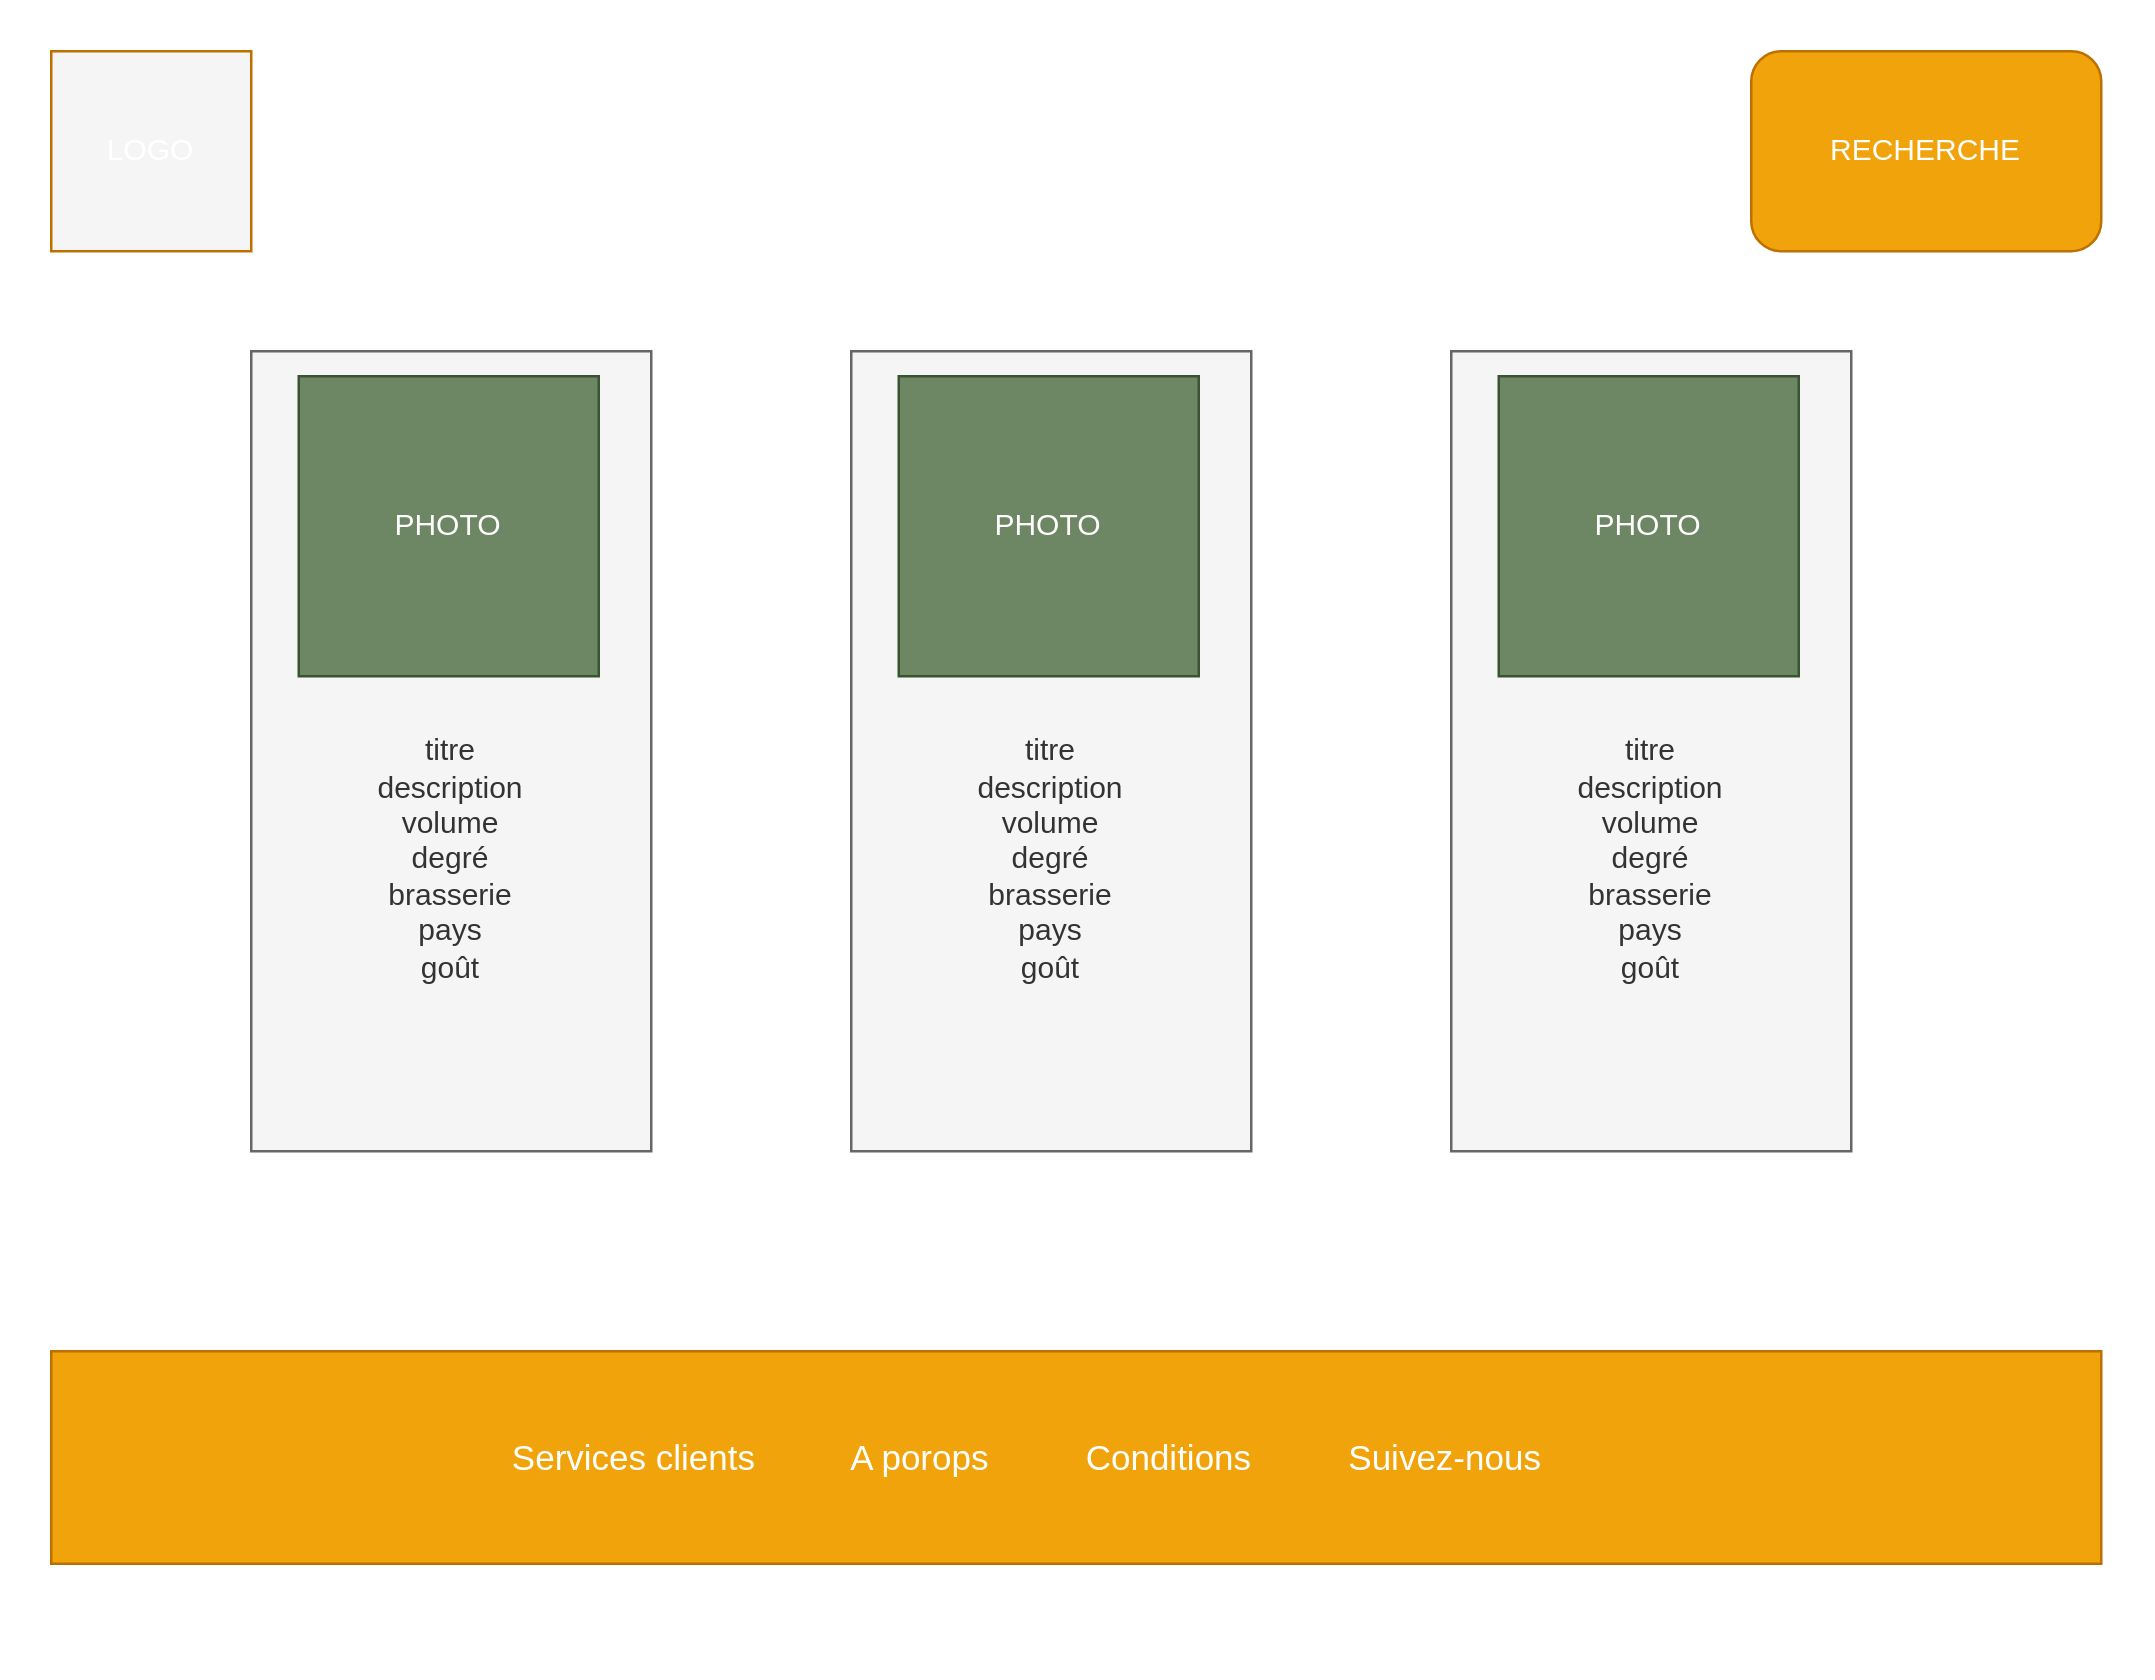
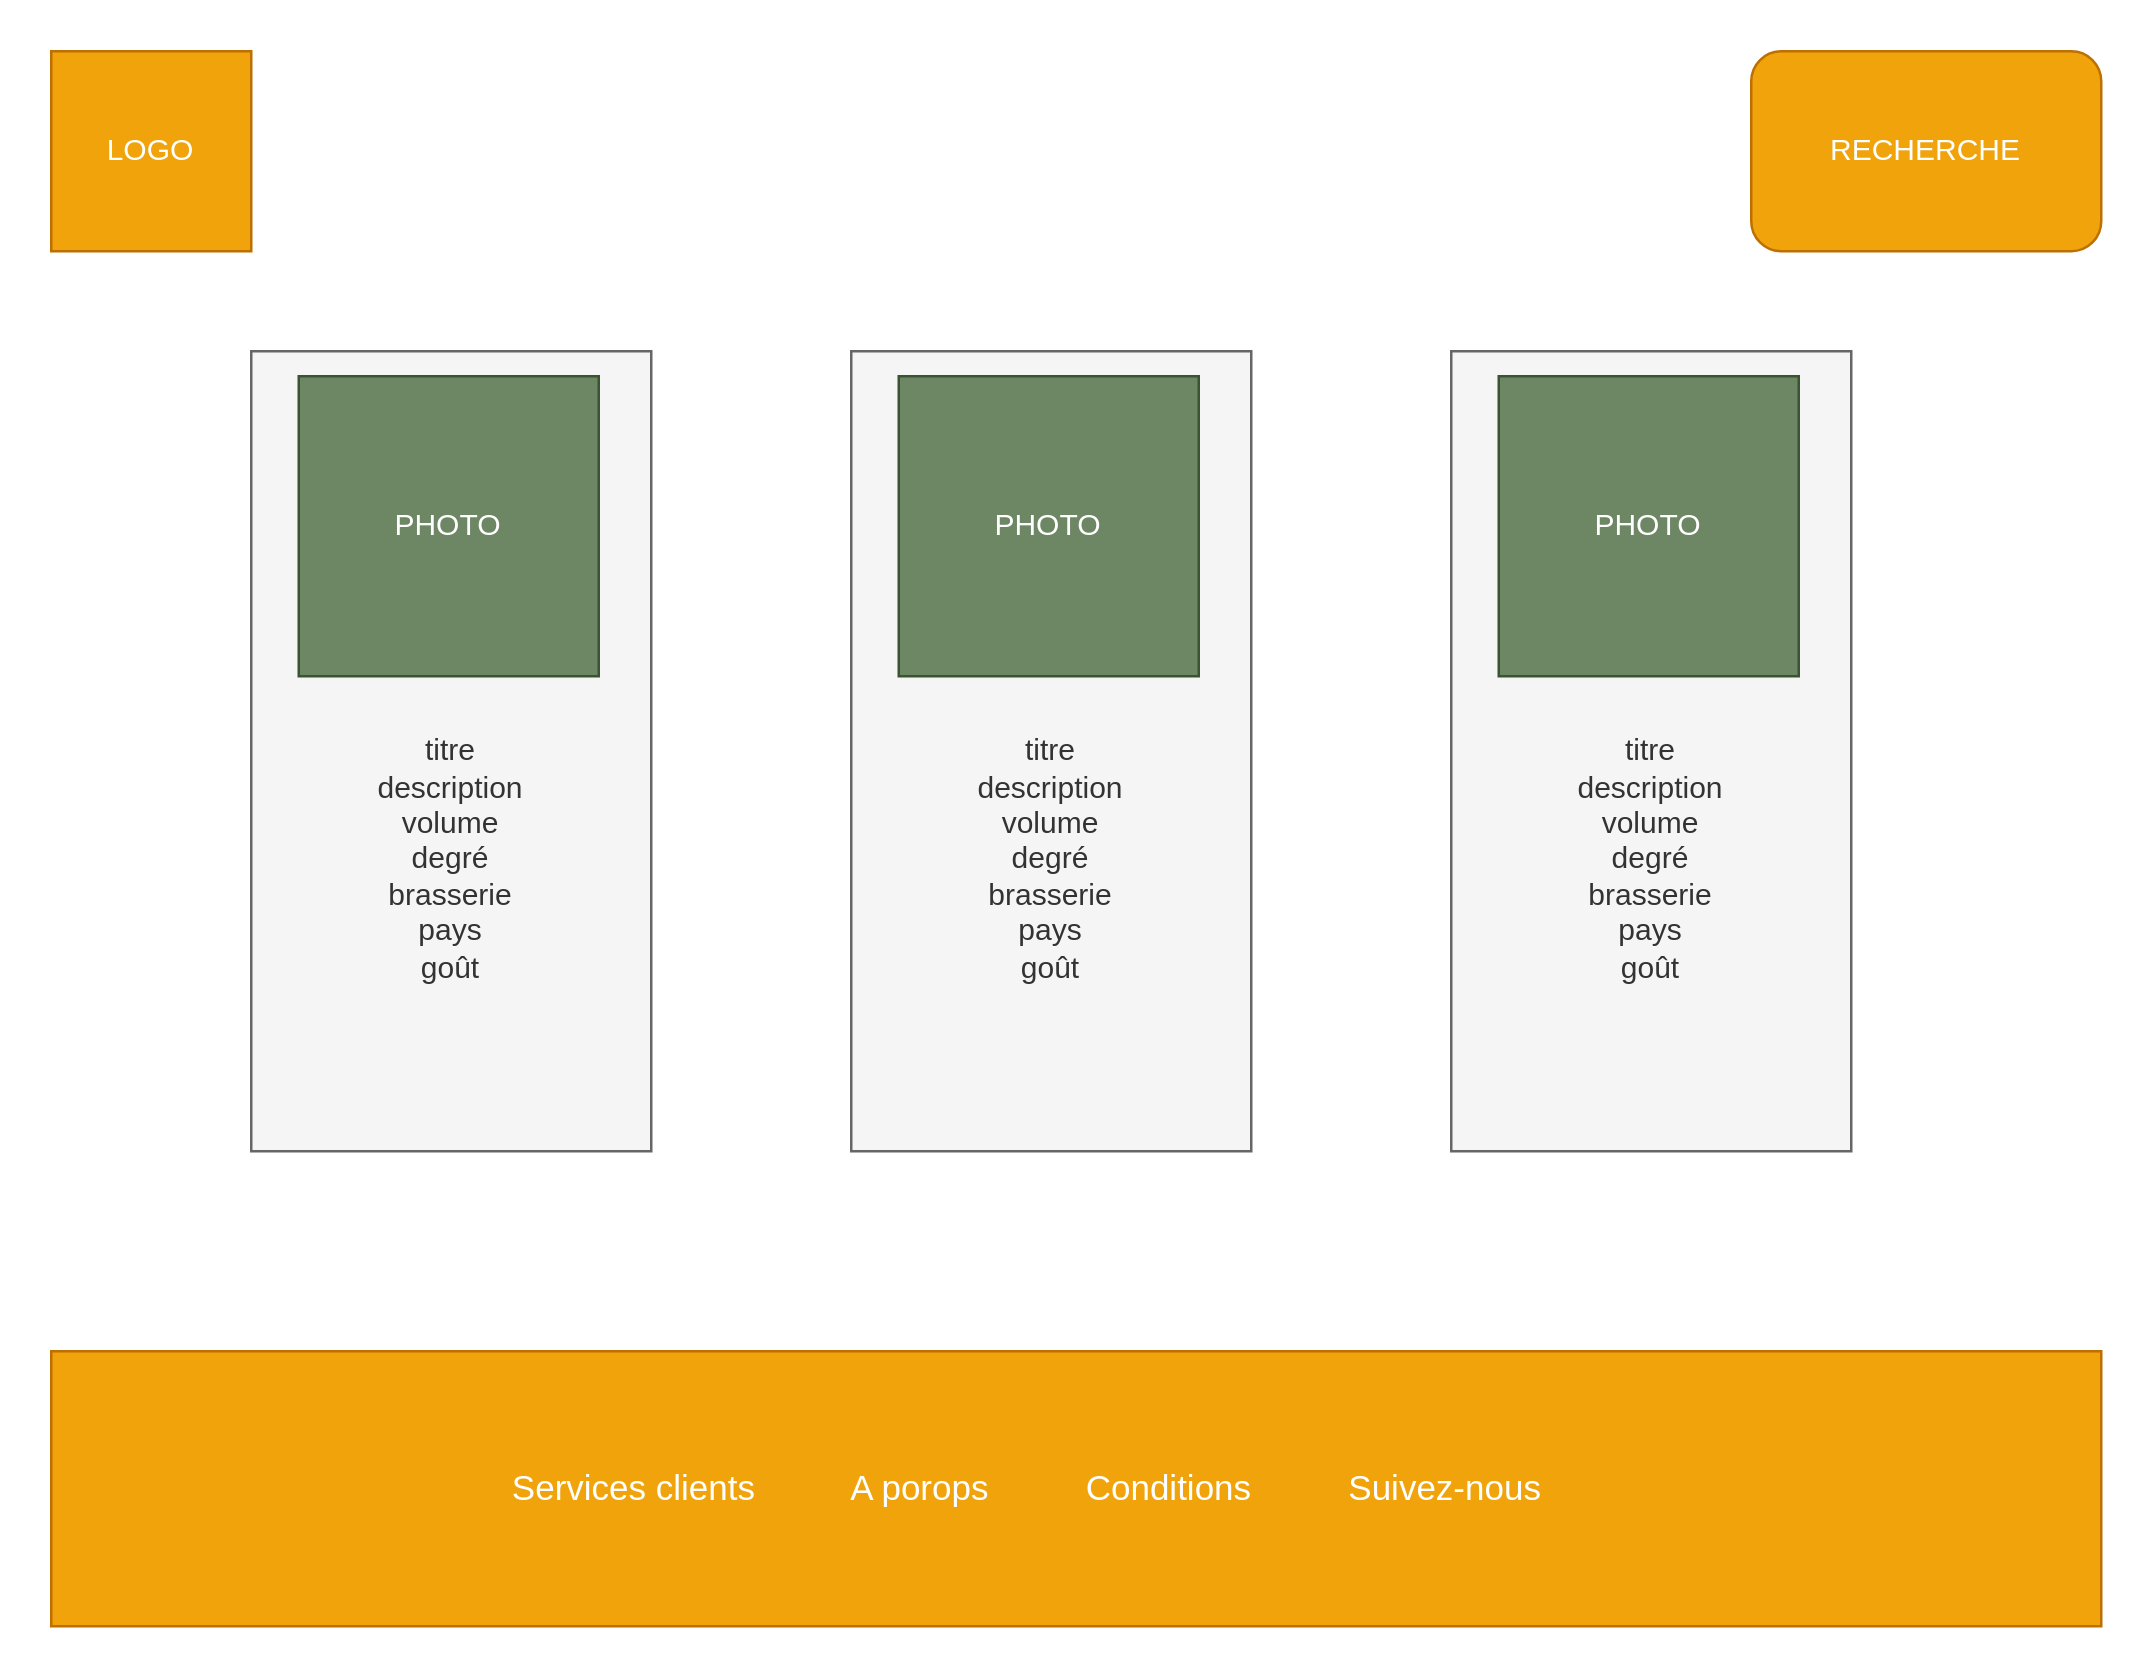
  <mxCell id="0" />
  <mxCell id="1" parent="0" />
- <mxCell id="2" value="LOGO" style="whiteSpace=wrap;html=1;fillColor=#f5f5f5;strokeColor=#BD7000;fontColor=#ffffff;" vertex="1" parent="1"><mxGeometry width="80" height="80" as="geometry" x="20" y="20" /></mxCell>
+ <mxCell id="2" value="LOGO" style="whiteSpace=wrap;html=1;fillColor=#f0a30a;strokeColor=#BD7000;fontColor=#ffffff;" vertex="1" parent="1"><mxGeometry width="80" height="80" as="geometry" x="20" y="20" /></mxCell>
  <mxCell id="3" value="RECHERCHE" style="whiteSpace=wrap;html=1;fillColor=#f0a30a;strokeColor=#BD7000;fontColor=#ffffff;rounded=1;" vertex="1" parent="1"><mxGeometry x="700" width="140" height="80" as="geometry" y="20" /></mxCell>
  <mxCell id="4" value="&lt;span style=&quot;text-align: left&quot;&gt;&lt;br&gt;&lt;br&gt;&lt;br&gt;&lt;br&gt;&lt;br&gt;&lt;br&gt;&lt;br&gt;titre&lt;/span&gt;&lt;br style=&quot;text-align: left&quot;&gt;&lt;span style=&quot;text-align: left&quot;&gt;description&lt;/span&gt;&lt;br style=&quot;text-align: left&quot;&gt;&lt;span style=&quot;text-align: left&quot;&gt;volume&lt;/span&gt;&lt;br style=&quot;text-align: left&quot;&gt;&lt;span style=&quot;text-align: left&quot;&gt;degré&lt;br&gt;brasserie&lt;br&gt;pays&lt;br&gt;goût&lt;br&gt;&lt;br&gt;&lt;/span&gt;" style="whiteSpace=wrap;html=1;align=center;strokeColor=#666666;fillColor=#f5f5f5;fontColor=#333333;" vertex="1" parent="1"><mxGeometry x="100" y="140" width="160" height="320" as="geometry" /></mxCell>
  <mxCell id="5" value="&lt;br style=&quot;text-align: left&quot;&gt;&lt;span style=&quot;text-align: left&quot;&gt;&lt;br&gt;&lt;br&gt;&lt;br&gt;&lt;/span&gt;&lt;span style=&quot;text-align: left&quot;&gt;&lt;br&gt;&lt;br&gt;titre&lt;/span&gt;&lt;br style=&quot;text-align: left&quot;&gt;&lt;span style=&quot;text-align: left&quot;&gt;description&lt;/span&gt;&lt;br style=&quot;text-align: left&quot;&gt;&lt;span style=&quot;text-align: left&quot;&gt;volume&lt;/span&gt;&lt;br style=&quot;text-align: left&quot;&gt;&lt;span style=&quot;text-align: left&quot;&gt;degré&lt;br&gt;brasserie&lt;br&gt;pays&lt;br&gt;goût&lt;/span&gt;&lt;span style=&quot;text-align: left&quot;&gt;&lt;br&gt;&lt;/span&gt;" style="whiteSpace=wrap;html=1;fillColor=#f5f5f5;strokeColor=#666666;fontColor=#333333;" vertex="1" parent="1"><mxGeometry x="340" y="140" width="160" height="320" as="geometry" /></mxCell>
  <mxCell id="6" value="&lt;span style=&quot;text-align: left&quot;&gt;&lt;br&gt;&lt;br&gt;&lt;br&gt;&lt;br&gt;&lt;br&gt;&lt;br&gt;titre&lt;/span&gt;&lt;br style=&quot;text-align: left&quot;&gt;&lt;span style=&quot;text-align: left&quot;&gt;description&lt;/span&gt;&lt;br style=&quot;text-align: left&quot;&gt;&lt;span style=&quot;text-align: left&quot;&gt;volume&lt;/span&gt;&lt;br style=&quot;text-align: left&quot;&gt;&lt;span style=&quot;text-align: left&quot;&gt;degré&lt;br&gt;brasserie&lt;br&gt;pays&lt;br&gt;goût&lt;/span&gt;" style="whiteSpace=wrap;html=1;fillColor=#f5f5f5;strokeColor=#666666;fontColor=#333333;" vertex="1" parent="1"><mxGeometry x="580" y="140" width="160" height="320" as="geometry" /></mxCell>
  <mxCell id="7" value="PHOTO" style="whiteSpace=wrap;html=1;fillColor=#6d8764;strokeColor=#3A5431;fontColor=#ffffff;" vertex="1" parent="1"><mxGeometry x="119" y="150" width="120" height="120" as="geometry" /></mxCell>
  <mxCell id="8" value="PHOTO" style="whiteSpace=wrap;html=1;fillColor=#6d8764;strokeColor=#3A5431;fontColor=#ffffff;" vertex="1" parent="1"><mxGeometry x="359" y="150" width="120" height="120" as="geometry" /></mxCell>
  <mxCell id="9" value="PHOTO" style="whiteSpace=wrap;html=1;fillColor=#6d8764;strokeColor=#3A5431;fontColor=#ffffff;" vertex="1" parent="1"><mxGeometry x="599" y="150" width="120" height="120" as="geometry" /></mxCell>
- <mxCell id="10" value="&lt;font style=&quot;font-size: 14px&quot;&gt;Services clients&amp;nbsp; &amp;nbsp; &amp;nbsp; &amp;nbsp; &amp;nbsp; A porops&amp;nbsp; &amp;nbsp; &amp;nbsp; &amp;nbsp; &amp;nbsp; Conditions&amp;nbsp; &amp;nbsp; &amp;nbsp; &amp;nbsp; &amp;nbsp; Suivez-nous&amp;nbsp; &amp;nbsp; &amp;nbsp; &amp;nbsp; &amp;nbsp;&amp;nbsp;&lt;/font&gt;" style="whiteSpace=wrap;html=1;align=center;fillColor=#f0a30a;strokeColor=#BD7000;fontColor=#ffffff;" vertex="1" parent="1"><mxGeometry x="20" y="540" width="820" height="85" as="geometry" /></mxCell>
+ <mxCell id="10" value="&lt;font style=&quot;font-size: 14px&quot;&gt;Services clients&amp;nbsp; &amp;nbsp; &amp;nbsp; &amp;nbsp; &amp;nbsp; A porops&amp;nbsp; &amp;nbsp; &amp;nbsp; &amp;nbsp; &amp;nbsp; Conditions&amp;nbsp; &amp;nbsp; &amp;nbsp; &amp;nbsp; &amp;nbsp; Suivez-nous&amp;nbsp; &amp;nbsp; &amp;nbsp; &amp;nbsp; &amp;nbsp;&amp;nbsp;&lt;/font&gt;" style="whiteSpace=wrap;html=1;align=center;fillColor=#f0a30a;strokeColor=#BD7000;fontColor=#ffffff;" vertex="1" parent="1"><mxGeometry y="540" width="820" height="110" as="geometry" x="20" /></mxCell>
